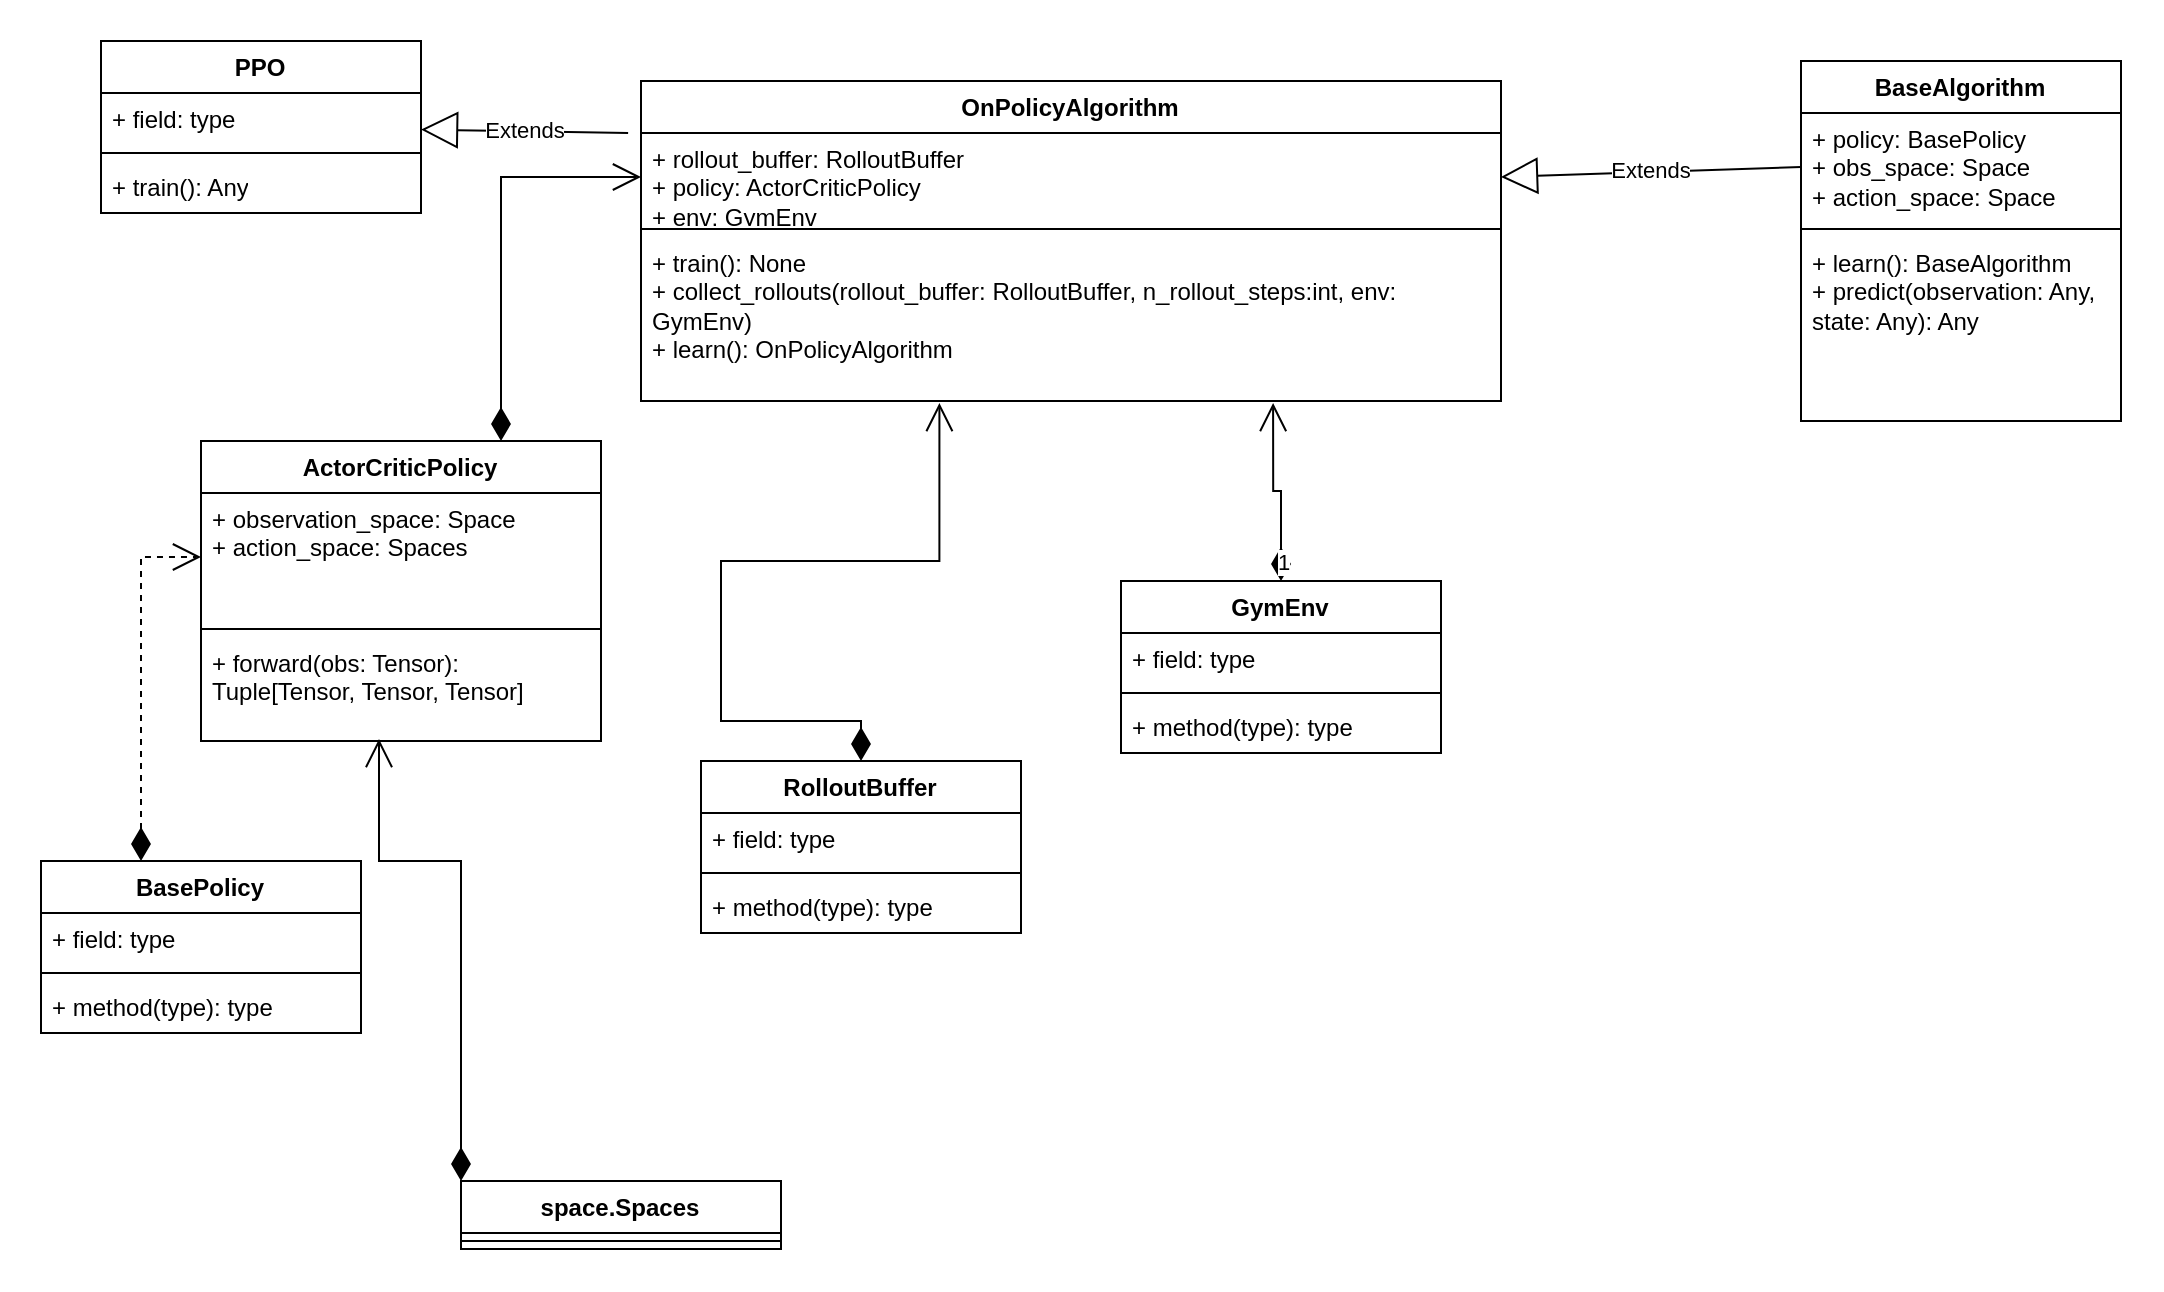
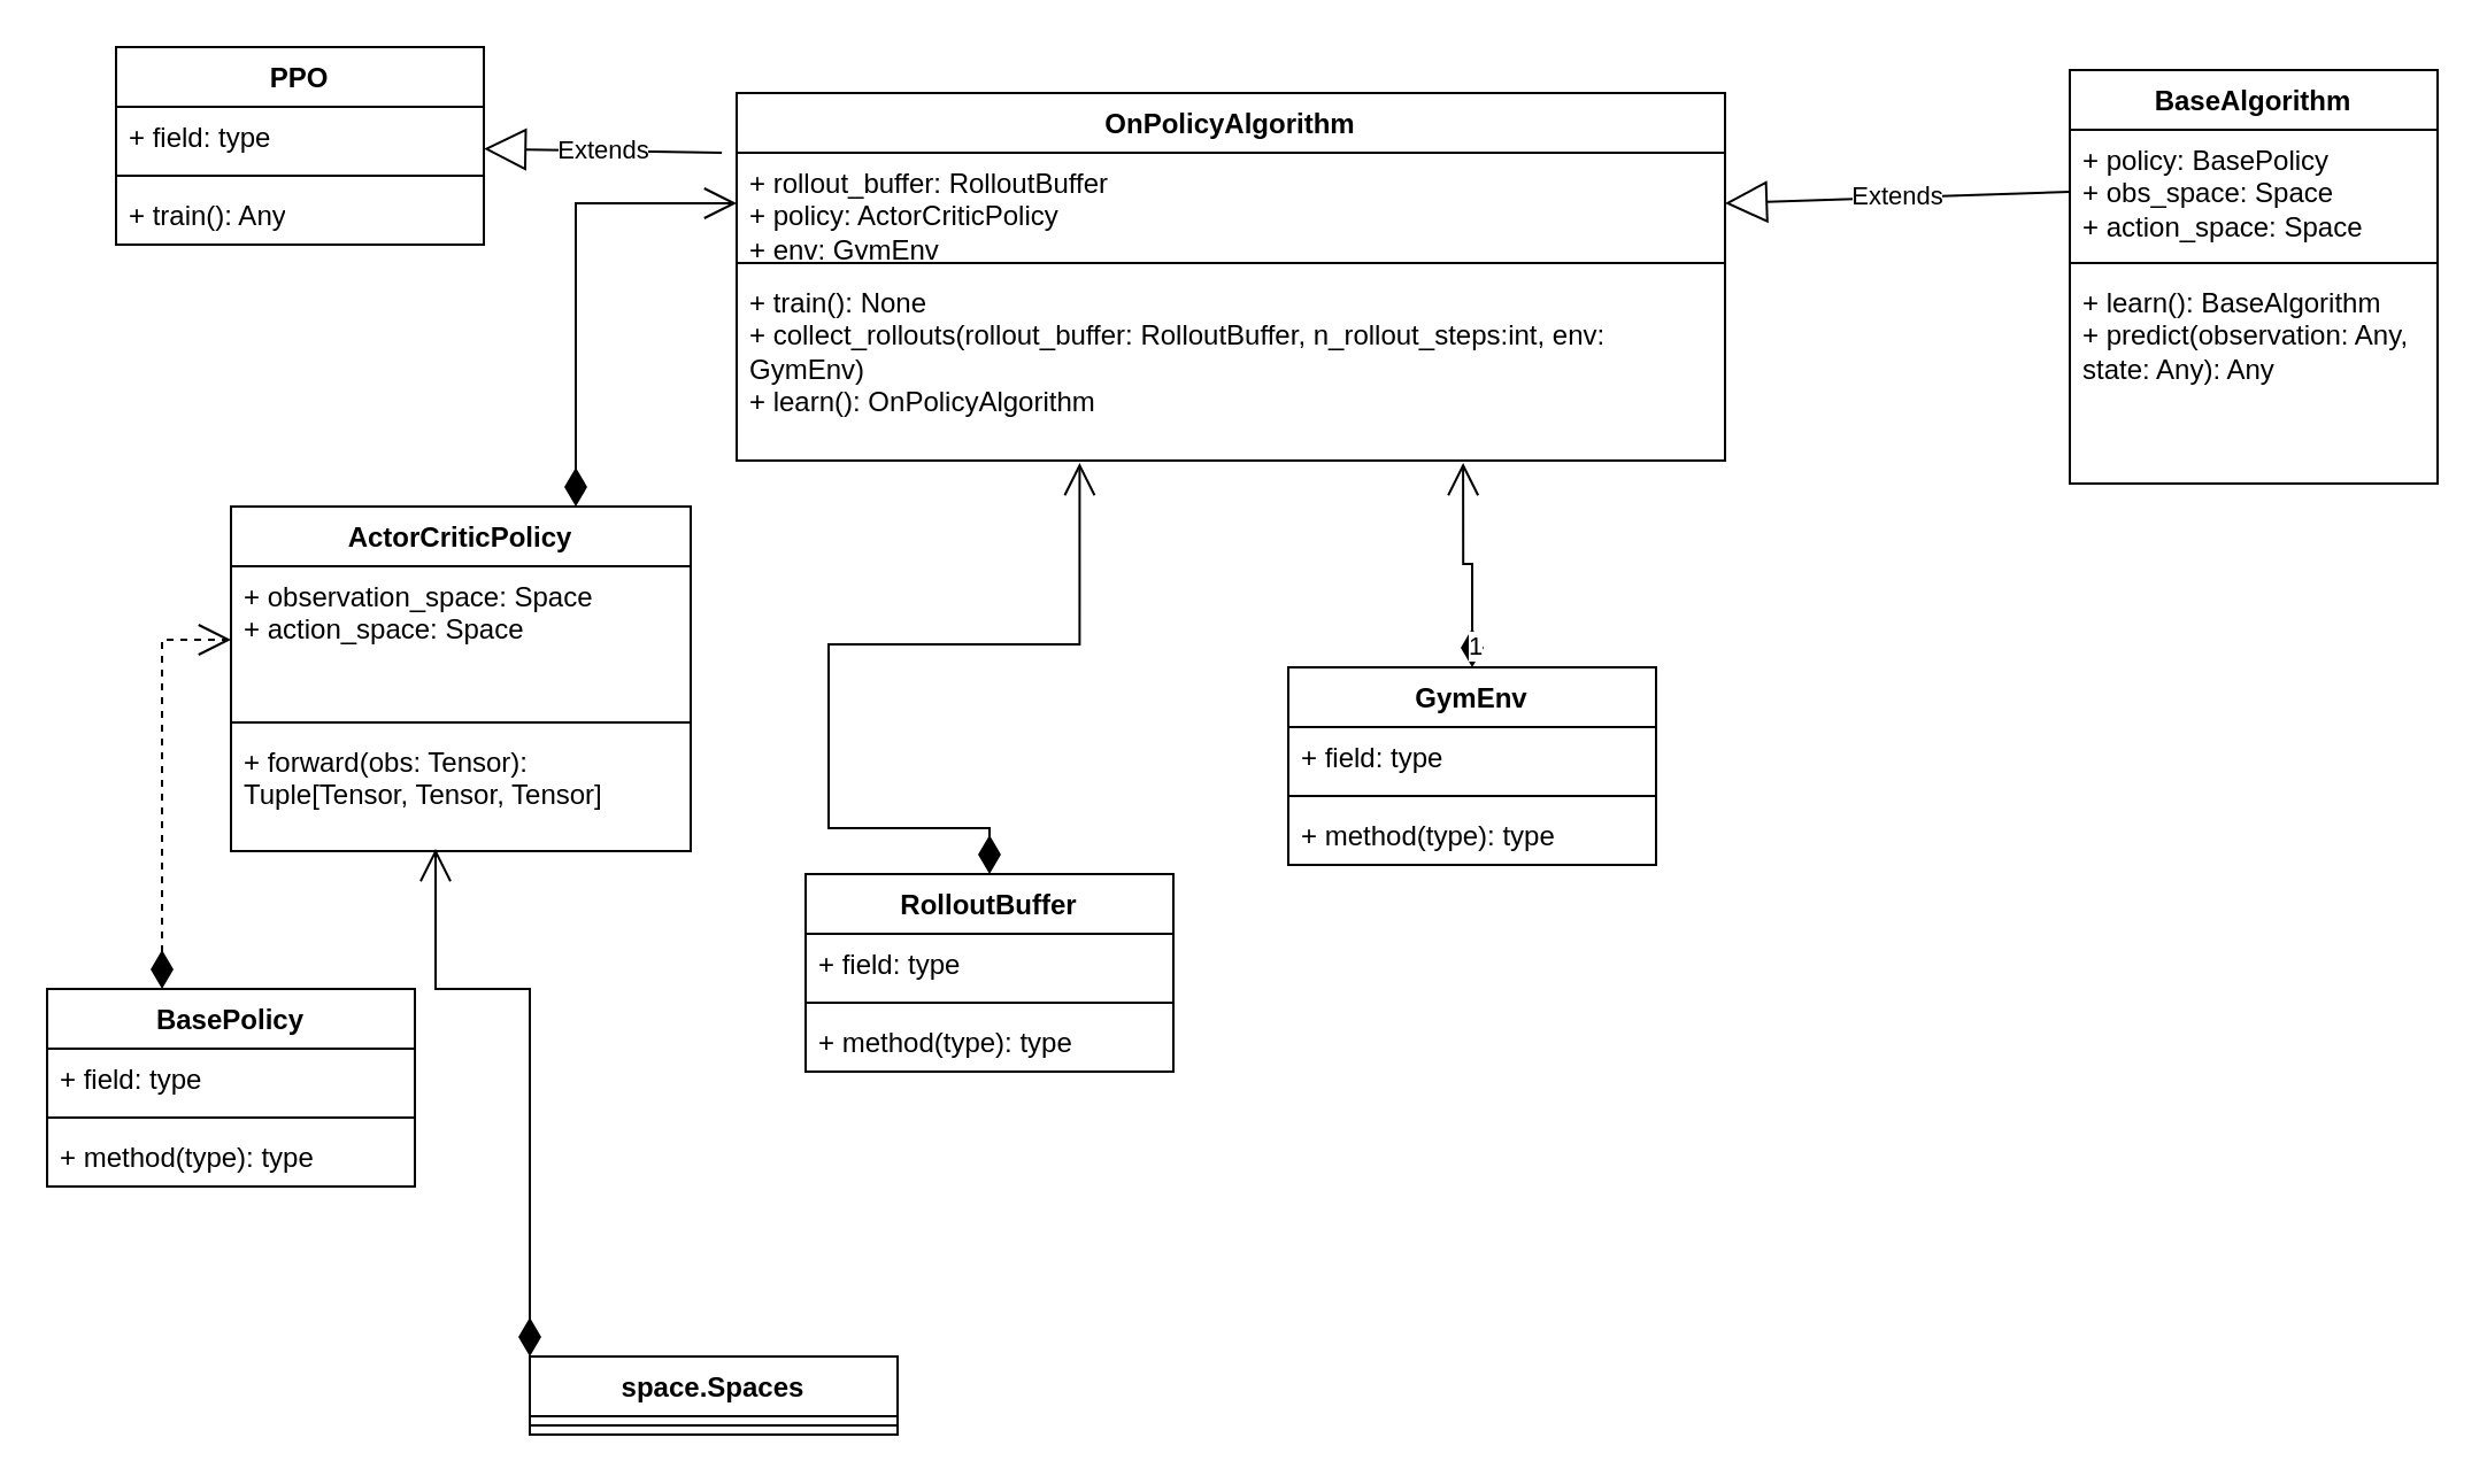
  <mxCell id="0" />
  <mxCell id="1" parent="0" />
  <mxCell id="2" value="PPO" style="swimlane;fontStyle=1;align=center;verticalAlign=top;childLayout=stackLayout;horizontal=1;startSize=26;horizontalStack=0;resizeParent=1;resizeParentMax=0;resizeLast=0;collapsible=1;marginBottom=0;whiteSpace=wrap;html=1;" vertex="1" parent="1"><mxGeometry x="50" y="20" width="160" height="86" as="geometry" /></mxCell>
  <mxCell id="3" value="+ field: type" style="text;strokeColor=none;fillColor=none;align=left;verticalAlign=top;spacingLeft=4;spacingRight=4;overflow=hidden;rotatable=0;points=[[0,0.5],[1,0.5]];portConstraint=eastwest;whiteSpace=wrap;html=1;" vertex="1" parent="2"><mxGeometry y="26" width="160" height="26" as="geometry" /></mxCell>
  <mxCell id="4" value="" style="line;strokeWidth=1;fillColor=none;align=left;verticalAlign=middle;spacingTop=-1;spacingLeft=3;spacingRight=3;rotatable=0;labelPosition=right;points=[];portConstraint=eastwest;strokeColor=inherit;" vertex="1" parent="2"><mxGeometry y="52" width="160" height="8" as="geometry" /></mxCell>
  <mxCell id="5" value="+ train(): Any" style="text;strokeColor=none;fillColor=none;align=left;verticalAlign=top;spacingLeft=4;spacingRight=4;overflow=hidden;rotatable=0;points=[[0,0.5],[1,0.5]];portConstraint=eastwest;whiteSpace=wrap;html=1;" vertex="1" parent="2"><mxGeometry y="60" width="160" height="26" as="geometry" /></mxCell>
  <mxCell id="6" value="RolloutBuffer" style="swimlane;fontStyle=1;align=center;verticalAlign=top;childLayout=stackLayout;horizontal=1;startSize=26;horizontalStack=0;resizeParent=1;resizeParentMax=0;resizeLast=0;collapsible=1;marginBottom=0;whiteSpace=wrap;html=1;" vertex="1" parent="1"><mxGeometry x="350" y="380" width="160" height="86" as="geometry" /></mxCell>
  <mxCell id="7" value="+ field: type" style="text;strokeColor=none;fillColor=none;align=left;verticalAlign=top;spacingLeft=4;spacingRight=4;overflow=hidden;rotatable=0;points=[[0,0.5],[1,0.5]];portConstraint=eastwest;whiteSpace=wrap;html=1;" vertex="1" parent="6"><mxGeometry y="26" width="160" height="26" as="geometry" /></mxCell>
  <mxCell id="8" value="" style="line;strokeWidth=1;fillColor=none;align=left;verticalAlign=middle;spacingTop=-1;spacingLeft=3;spacingRight=3;rotatable=0;labelPosition=right;points=[];portConstraint=eastwest;strokeColor=inherit;" vertex="1" parent="6"><mxGeometry y="52" width="160" height="8" as="geometry" /></mxCell>
  <mxCell id="9" value="+ method(type): type" style="text;strokeColor=none;fillColor=none;align=left;verticalAlign=top;spacingLeft=4;spacingRight=4;overflow=hidden;rotatable=0;points=[[0,0.5],[1,0.5]];portConstraint=eastwest;whiteSpace=wrap;html=1;" vertex="1" parent="6"><mxGeometry y="60" width="160" height="26" as="geometry" /></mxCell>
  <mxCell id="10" style="edgeStyle=orthogonalEdgeStyle;rounded=0;orthogonalLoop=1;jettySize=auto;html=1;entryX=0;entryY=0.5;entryDx=0;entryDy=0;endArrow=open;align=left;verticalAlign=bottom;endSize=12;startArrow=diamondThin;startSize=14;startFill=1;" edge="1" parent="1" source="11" target="29"><mxGeometry relative="1" as="geometry"><Array as="points"><mxPoint x="250" y="88" /></Array></mxGeometry></mxCell>
  <mxCell id="11" value="ActorCriticPolicy" style="swimlane;fontStyle=1;align=center;verticalAlign=top;childLayout=stackLayout;horizontal=1;startSize=26;horizontalStack=0;resizeParent=1;resizeParentMax=0;resizeLast=0;collapsible=1;marginBottom=0;whiteSpace=wrap;html=1;" vertex="1" parent="1"><mxGeometry x="100" y="220" width="200" height="150" as="geometry" /></mxCell>
- <mxCell id="12" value="+ observation_space: Space&lt;br&gt;+ action_space: Spaces" style="text;strokeColor=none;fillColor=none;align=left;verticalAlign=top;spacingLeft=4;spacingRight=4;overflow=hidden;rotatable=0;points=[[0,0.5],[1,0.5]];portConstraint=eastwest;whiteSpace=wrap;html=1;" vertex="1" parent="11"><mxGeometry y="26" width="200" height="64" as="geometry" /></mxCell>
+ <mxCell id="12" value="+ observation_space: Space&lt;br&gt;+ action_space: Space" style="text;strokeColor=none;fillColor=none;align=left;verticalAlign=top;spacingLeft=4;spacingRight=4;overflow=hidden;rotatable=0;points=[[0,0.5],[1,0.5]];portConstraint=eastwest;whiteSpace=wrap;html=1;" vertex="1" parent="11"><mxGeometry y="26" width="200" height="64" as="geometry" /></mxCell>
  <mxCell id="13" value="" style="line;strokeWidth=1;fillColor=none;align=left;verticalAlign=middle;spacingTop=-1;spacingLeft=3;spacingRight=3;rotatable=0;labelPosition=right;points=[];portConstraint=eastwest;strokeColor=inherit;" vertex="1" parent="11"><mxGeometry y="90" width="200" height="8" as="geometry" /></mxCell>
  <mxCell id="14" value="+ forward(obs: Tensor): Tuple[Tensor, Tensor, Tensor]" style="text;strokeColor=none;fillColor=none;align=left;verticalAlign=top;spacingLeft=4;spacingRight=4;overflow=hidden;rotatable=0;points=[[0,0.5],[1,0.5]];portConstraint=eastwest;whiteSpace=wrap;html=1;" vertex="1" parent="11"><mxGeometry y="98" width="200" height="52" as="geometry" /></mxCell>
  <mxCell id="15" value="GymEnv" style="swimlane;fontStyle=1;align=center;verticalAlign=top;childLayout=stackLayout;horizontal=1;startSize=26;horizontalStack=0;resizeParent=1;resizeParentMax=0;resizeLast=0;collapsible=1;marginBottom=0;whiteSpace=wrap;html=1;" vertex="1" parent="1"><mxGeometry x="560" y="290" width="160" height="86" as="geometry" /></mxCell>
  <mxCell id="16" value="+ field: type" style="text;strokeColor=none;fillColor=none;align=left;verticalAlign=top;spacingLeft=4;spacingRight=4;overflow=hidden;rotatable=0;points=[[0,0.5],[1,0.5]];portConstraint=eastwest;whiteSpace=wrap;html=1;" vertex="1" parent="15"><mxGeometry y="26" width="160" height="26" as="geometry" /></mxCell>
  <mxCell id="17" value="" style="line;strokeWidth=1;fillColor=none;align=left;verticalAlign=middle;spacingTop=-1;spacingLeft=3;spacingRight=3;rotatable=0;labelPosition=right;points=[];portConstraint=eastwest;strokeColor=inherit;" vertex="1" parent="15"><mxGeometry y="52" width="160" height="8" as="geometry" /></mxCell>
  <mxCell id="18" value="+ method(type): type" style="text;strokeColor=none;fillColor=none;align=left;verticalAlign=top;spacingLeft=4;spacingRight=4;overflow=hidden;rotatable=0;points=[[0,0.5],[1,0.5]];portConstraint=eastwest;whiteSpace=wrap;html=1;" vertex="1" parent="15"><mxGeometry y="60" width="160" height="26" as="geometry" /></mxCell>
  <mxCell id="19" value="BaseAlgorithm" style="swimlane;fontStyle=1;align=center;verticalAlign=top;childLayout=stackLayout;horizontal=1;startSize=26;horizontalStack=0;resizeParent=1;resizeParentMax=0;resizeLast=0;collapsible=1;marginBottom=0;whiteSpace=wrap;html=1;" vertex="1" parent="1"><mxGeometry x="900" y="30" width="160" height="180" as="geometry" /></mxCell>
  <mxCell id="20" value="+ policy: BasePolicy&lt;br&gt;+ obs_space: Space&lt;br&gt;+ action_space: Space" style="text;strokeColor=none;fillColor=none;align=left;verticalAlign=top;spacingLeft=4;spacingRight=4;overflow=hidden;rotatable=0;points=[[0,0.5],[1,0.5]];portConstraint=eastwest;whiteSpace=wrap;html=1;" vertex="1" parent="19"><mxGeometry y="26" width="160" height="54" as="geometry" /></mxCell>
  <mxCell id="21" value="" style="line;strokeWidth=1;fillColor=none;align=left;verticalAlign=middle;spacingTop=-1;spacingLeft=3;spacingRight=3;rotatable=0;labelPosition=right;points=[];portConstraint=eastwest;strokeColor=inherit;" vertex="1" parent="19"><mxGeometry y="80" width="160" height="8" as="geometry" /></mxCell>
  <mxCell id="22" value="+ learn(): BaseAlgorithm&lt;br&gt;+ predict(observation: Any, state: Any): Any" style="text;strokeColor=none;fillColor=none;align=left;verticalAlign=top;spacingLeft=4;spacingRight=4;overflow=hidden;rotatable=0;points=[[0,0.5],[1,0.5]];portConstraint=eastwest;whiteSpace=wrap;html=1;" vertex="1" parent="19"><mxGeometry y="88" width="160" height="92" as="geometry" /></mxCell>
  <mxCell id="23" style="edgeStyle=orthogonalEdgeStyle;rounded=0;orthogonalLoop=1;jettySize=auto;html=1;entryX=0;entryY=0.5;entryDx=0;entryDy=0;endArrow=open;align=left;verticalAlign=bottom;endSize=12;startArrow=diamondThin;startSize=14;startFill=1;dashed=1;" edge="1" parent="1" source="24" target="12"><mxGeometry relative="1" as="geometry"><Array as="points"><mxPoint x="70" y="278" /></Array></mxGeometry></mxCell>
  <mxCell id="24" value="BasePolicy" style="swimlane;fontStyle=1;align=center;verticalAlign=top;childLayout=stackLayout;horizontal=1;startSize=26;horizontalStack=0;resizeParent=1;resizeParentMax=0;resizeLast=0;collapsible=1;marginBottom=0;whiteSpace=wrap;html=1;" vertex="1" parent="1"><mxGeometry x="20" y="430" width="160" height="86" as="geometry" /></mxCell>
  <mxCell id="25" value="+ field: type" style="text;strokeColor=none;fillColor=none;align=left;verticalAlign=top;spacingLeft=4;spacingRight=4;overflow=hidden;rotatable=0;points=[[0,0.5],[1,0.5]];portConstraint=eastwest;whiteSpace=wrap;html=1;" vertex="1" parent="24"><mxGeometry y="26" width="160" height="26" as="geometry" /></mxCell>
  <mxCell id="26" value="" style="line;strokeWidth=1;fillColor=none;align=left;verticalAlign=middle;spacingTop=-1;spacingLeft=3;spacingRight=3;rotatable=0;labelPosition=right;points=[];portConstraint=eastwest;strokeColor=inherit;" vertex="1" parent="24"><mxGeometry y="52" width="160" height="8" as="geometry" /></mxCell>
  <mxCell id="27" value="+ method(type): type" style="text;strokeColor=none;fillColor=none;align=left;verticalAlign=top;spacingLeft=4;spacingRight=4;overflow=hidden;rotatable=0;points=[[0,0.5],[1,0.5]];portConstraint=eastwest;whiteSpace=wrap;html=1;" vertex="1" parent="24"><mxGeometry y="60" width="160" height="26" as="geometry" /></mxCell>
  <mxCell id="28" value="OnPolicyAlgorithm" style="swimlane;fontStyle=1;align=center;verticalAlign=top;childLayout=stackLayout;horizontal=1;startSize=26;horizontalStack=0;resizeParent=1;resizeParentMax=0;resizeLast=0;collapsible=1;marginBottom=0;whiteSpace=wrap;html=1;" vertex="1" parent="1"><mxGeometry x="320" y="40" width="430" height="160" as="geometry" /></mxCell>
  <mxCell id="29" value="+ rollout_buffer: RolloutBuffer&lt;br&gt;+ policy: ActorCriticPolicy&lt;br&gt;+ env: GymEnv" style="text;strokeColor=none;fillColor=none;align=left;verticalAlign=top;spacingLeft=4;spacingRight=4;overflow=hidden;rotatable=0;points=[[0,0.5],[1,0.5]];portConstraint=eastwest;whiteSpace=wrap;html=1;" vertex="1" parent="28"><mxGeometry y="26" width="430" height="44" as="geometry" /></mxCell>
  <mxCell id="30" value="" style="line;strokeWidth=1;fillColor=none;align=left;verticalAlign=middle;spacingTop=-1;spacingLeft=3;spacingRight=3;rotatable=0;labelPosition=right;points=[];portConstraint=eastwest;strokeColor=inherit;" vertex="1" parent="28"><mxGeometry y="70" width="430" height="8" as="geometry" /></mxCell>
  <mxCell id="31" value="+ train(): None&lt;br&gt;+ collect_rollouts(rollout_buffer: RolloutBuffer, n_rollout_steps:int, env: GymEnv)&lt;br&gt;+ learn(): OnPolicyAlgorithm" style="text;strokeColor=none;fillColor=none;align=left;verticalAlign=top;spacingLeft=4;spacingRight=4;overflow=hidden;rotatable=0;points=[[0,0.5],[1,0.5]];portConstraint=eastwest;whiteSpace=wrap;html=1;" vertex="1" parent="28"><mxGeometry y="78" width="430" height="82" as="geometry" /></mxCell>
  <mxCell id="32" value="Extends" style="endArrow=block;endSize=16;endFill=0;html=1;rounded=0;exitX=-0.015;exitY=0;exitDx=0;exitDy=0;exitPerimeter=0;" edge="1" parent="1" source="29" target="2"><mxGeometry width="160" relative="1" as="geometry"><mxPoint x="160" y="160" as="sourcePoint" /><mxPoint x="320" y="160" as="targetPoint" /></mxGeometry></mxCell>
  <mxCell id="33" value="Extends" style="endArrow=block;endSize=16;endFill=0;html=1;rounded=0;exitX=0;exitY=0.5;exitDx=0;exitDy=0;entryX=1;entryY=0.5;entryDx=0;entryDy=0;" edge="1" parent="1" source="20" target="29"><mxGeometry width="160" relative="1" as="geometry"><mxPoint x="874" y="72" as="sourcePoint" /><mxPoint x="770" y="70" as="targetPoint" /></mxGeometry></mxCell>
  <mxCell id="34" value="1" style="endArrow=open;html=1;endSize=12;startArrow=diamondThin;startSize=14;startFill=1;edgeStyle=orthogonalEdgeStyle;align=left;verticalAlign=bottom;rounded=0;exitX=0.5;exitY=0;exitDx=0;exitDy=0;entryX=0.735;entryY=1.012;entryDx=0;entryDy=0;entryPerimeter=0;" edge="1" parent="1" source="15" target="31"><mxGeometry x="-1" y="3" relative="1" as="geometry"><mxPoint x="460" y="230" as="sourcePoint" /><mxPoint x="620" y="230" as="targetPoint" /></mxGeometry></mxCell>
  <mxCell id="35" style="edgeStyle=orthogonalEdgeStyle;rounded=0;orthogonalLoop=1;jettySize=auto;html=1;exitX=0.5;exitY=0;exitDx=0;exitDy=0;entryX=0.347;entryY=1.012;entryDx=0;entryDy=0;entryPerimeter=0;endArrow=open;align=left;verticalAlign=bottom;endSize=12;startArrow=diamondThin;startSize=14;startFill=1;" edge="1" parent="1" source="6" target="31"><mxGeometry relative="1" as="geometry"><Array as="points"><mxPoint x="360" y="360" /><mxPoint x="360" y="280" /><mxPoint x="469" y="280" /></Array></mxGeometry></mxCell>
  <mxCell id="36" value="space.Spaces" style="swimlane;fontStyle=1;align=center;verticalAlign=top;childLayout=stackLayout;horizontal=1;startSize=26;horizontalStack=0;resizeParent=1;resizeParentMax=0;resizeLast=0;collapsible=1;marginBottom=0;whiteSpace=wrap;html=1;" vertex="1" parent="1"><mxGeometry x="230" y="590" width="160" height="34" as="geometry" /></mxCell>
  <mxCell id="37" value="" style="line;strokeWidth=1;fillColor=none;align=left;verticalAlign=middle;spacingTop=-1;spacingLeft=3;spacingRight=3;rotatable=0;labelPosition=right;points=[];portConstraint=eastwest;strokeColor=inherit;" vertex="1" parent="36"><mxGeometry y="26" width="160" height="8" as="geometry" /></mxCell>
  <mxCell id="38" style="edgeStyle=orthogonalEdgeStyle;rounded=0;orthogonalLoop=1;jettySize=auto;html=1;entryX=0.445;entryY=0.981;entryDx=0;entryDy=0;entryPerimeter=0;endArrow=open;align=left;verticalAlign=bottom;endSize=12;startArrow=diamondThin;startSize=14;startFill=1;" edge="1" parent="1" source="36" target="14"><mxGeometry relative="1" as="geometry"><Array as="points"><mxPoint x="230" y="430" /><mxPoint x="189" y="430" /></Array></mxGeometry></mxCell>
